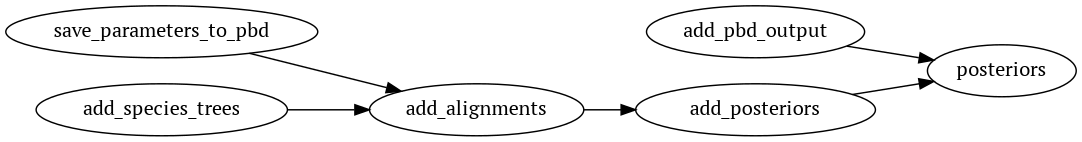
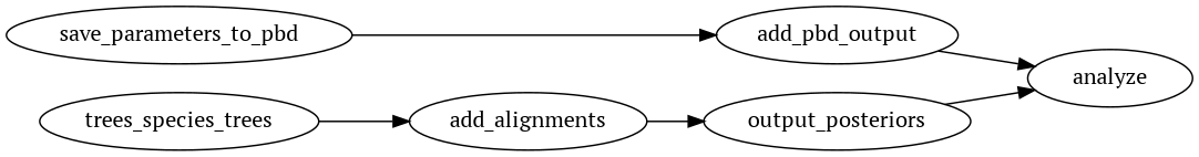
  digraph {
    fontname="PT Serif"
    rankdir=LR
    node [fontname="PT Serif"]
    edge [fontname="PT Serif"]
    n1 [label=save_parameters_to_pbd]
    n2 [label=add_pbd_output]
-   n3 [label=posteriors]
-   n4 [label=add_species_trees]
+   n3 [label=analyze]
+   n4 [label=trees_species_trees]
    n5 [label=add_alignments]
-   n6 [label=add_posteriors]
-   n1 -> n5
+   n6 [label=output_posteriors]
+   n1 -> n2
    n2 -> n3
    n4 -> n5
    n5 -> n6
    n6 -> n3
  }
